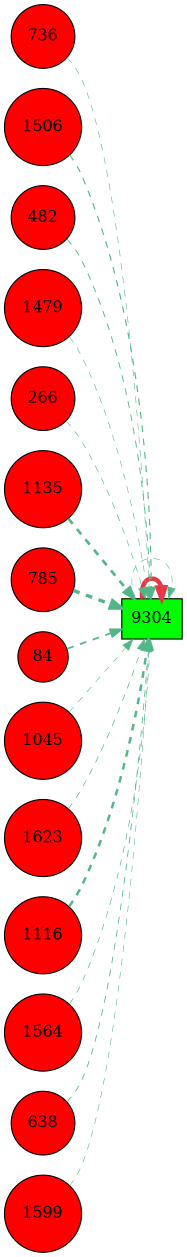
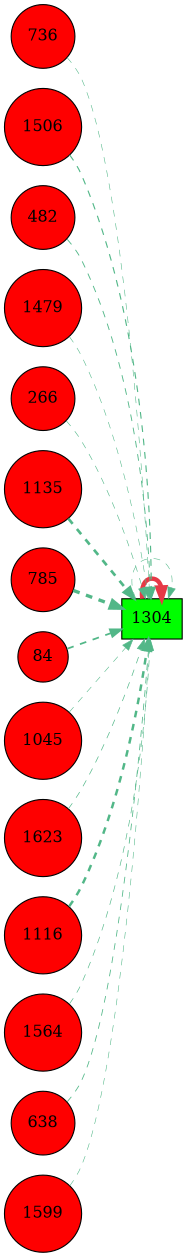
  digraph {
    rankdir=LR
    node [fillcolor="#fe0000" shape=circle style=filled]
    edge [color="#52b788" penwidth=0.50 style=dashed]
    n1 [label=736]
-   n2 [fillcolor="#00fe00" label=9304 shape=box]
+   n2 [fillcolor="#00fe00" label=1304 shape=box]
    n3 [label=1506]
    n4 [label=482]
    n5 [label=1479]
    n6 [label=266]
    n7 [label=1135]
    n8 [label=785]
    n9 [label=84]
    n10 [label=1045]
    n11 [label=1623]
    n12 [label=1116]
    n13 [label=1564]
    n14 [label=638]
    n15 [label=1599]
    n1 -> n2
    n2 -> n2 [color="#e63946" penwidth=4.00 style=""]
    n2 -> n2
    n3 -> n2 [penwidth=1.02]
    n4 -> n2 [penwidth=0.81]
    n5 -> n2
    n6 -> n2 [penwidth=0.54]
    n7 -> n2 [penwidth=2.41]
    n8 -> n2 [penwidth=3.00]
    n9 -> n2 [penwidth=1.58]
    n10 -> n2
    n11 -> n2 [penwidth=0.62]
    n12 -> n2 [penwidth=2.21]
    n13 -> n2 [penwidth=0.58]
    n14 -> n2 [penwidth=0.73]
    n15 -> n2
  }
